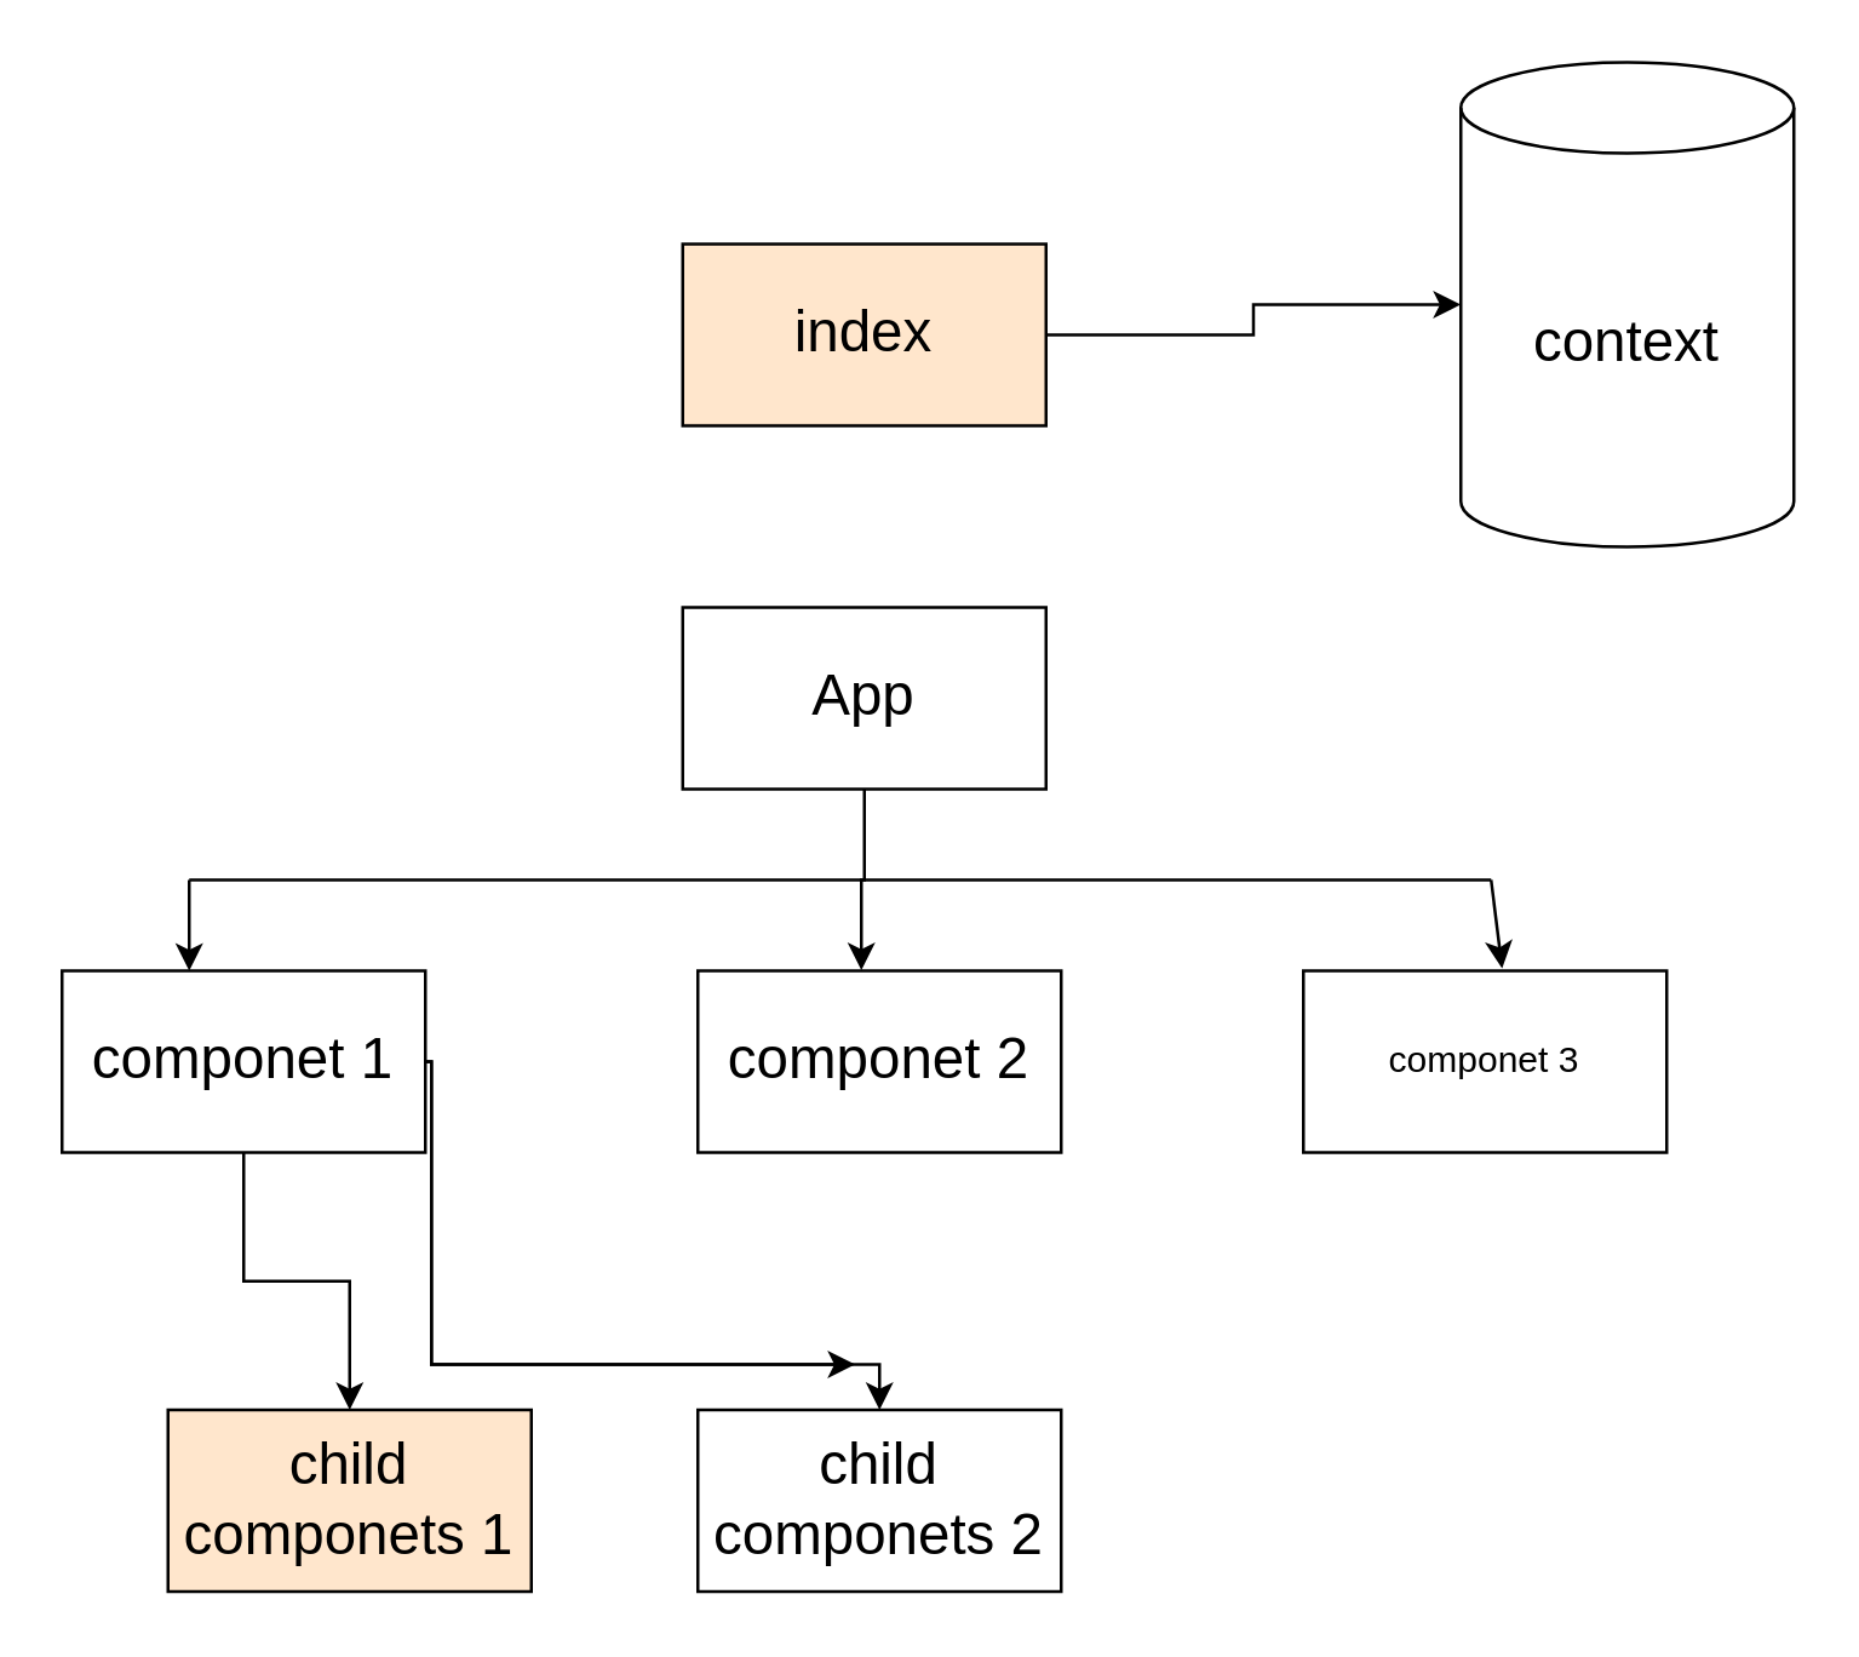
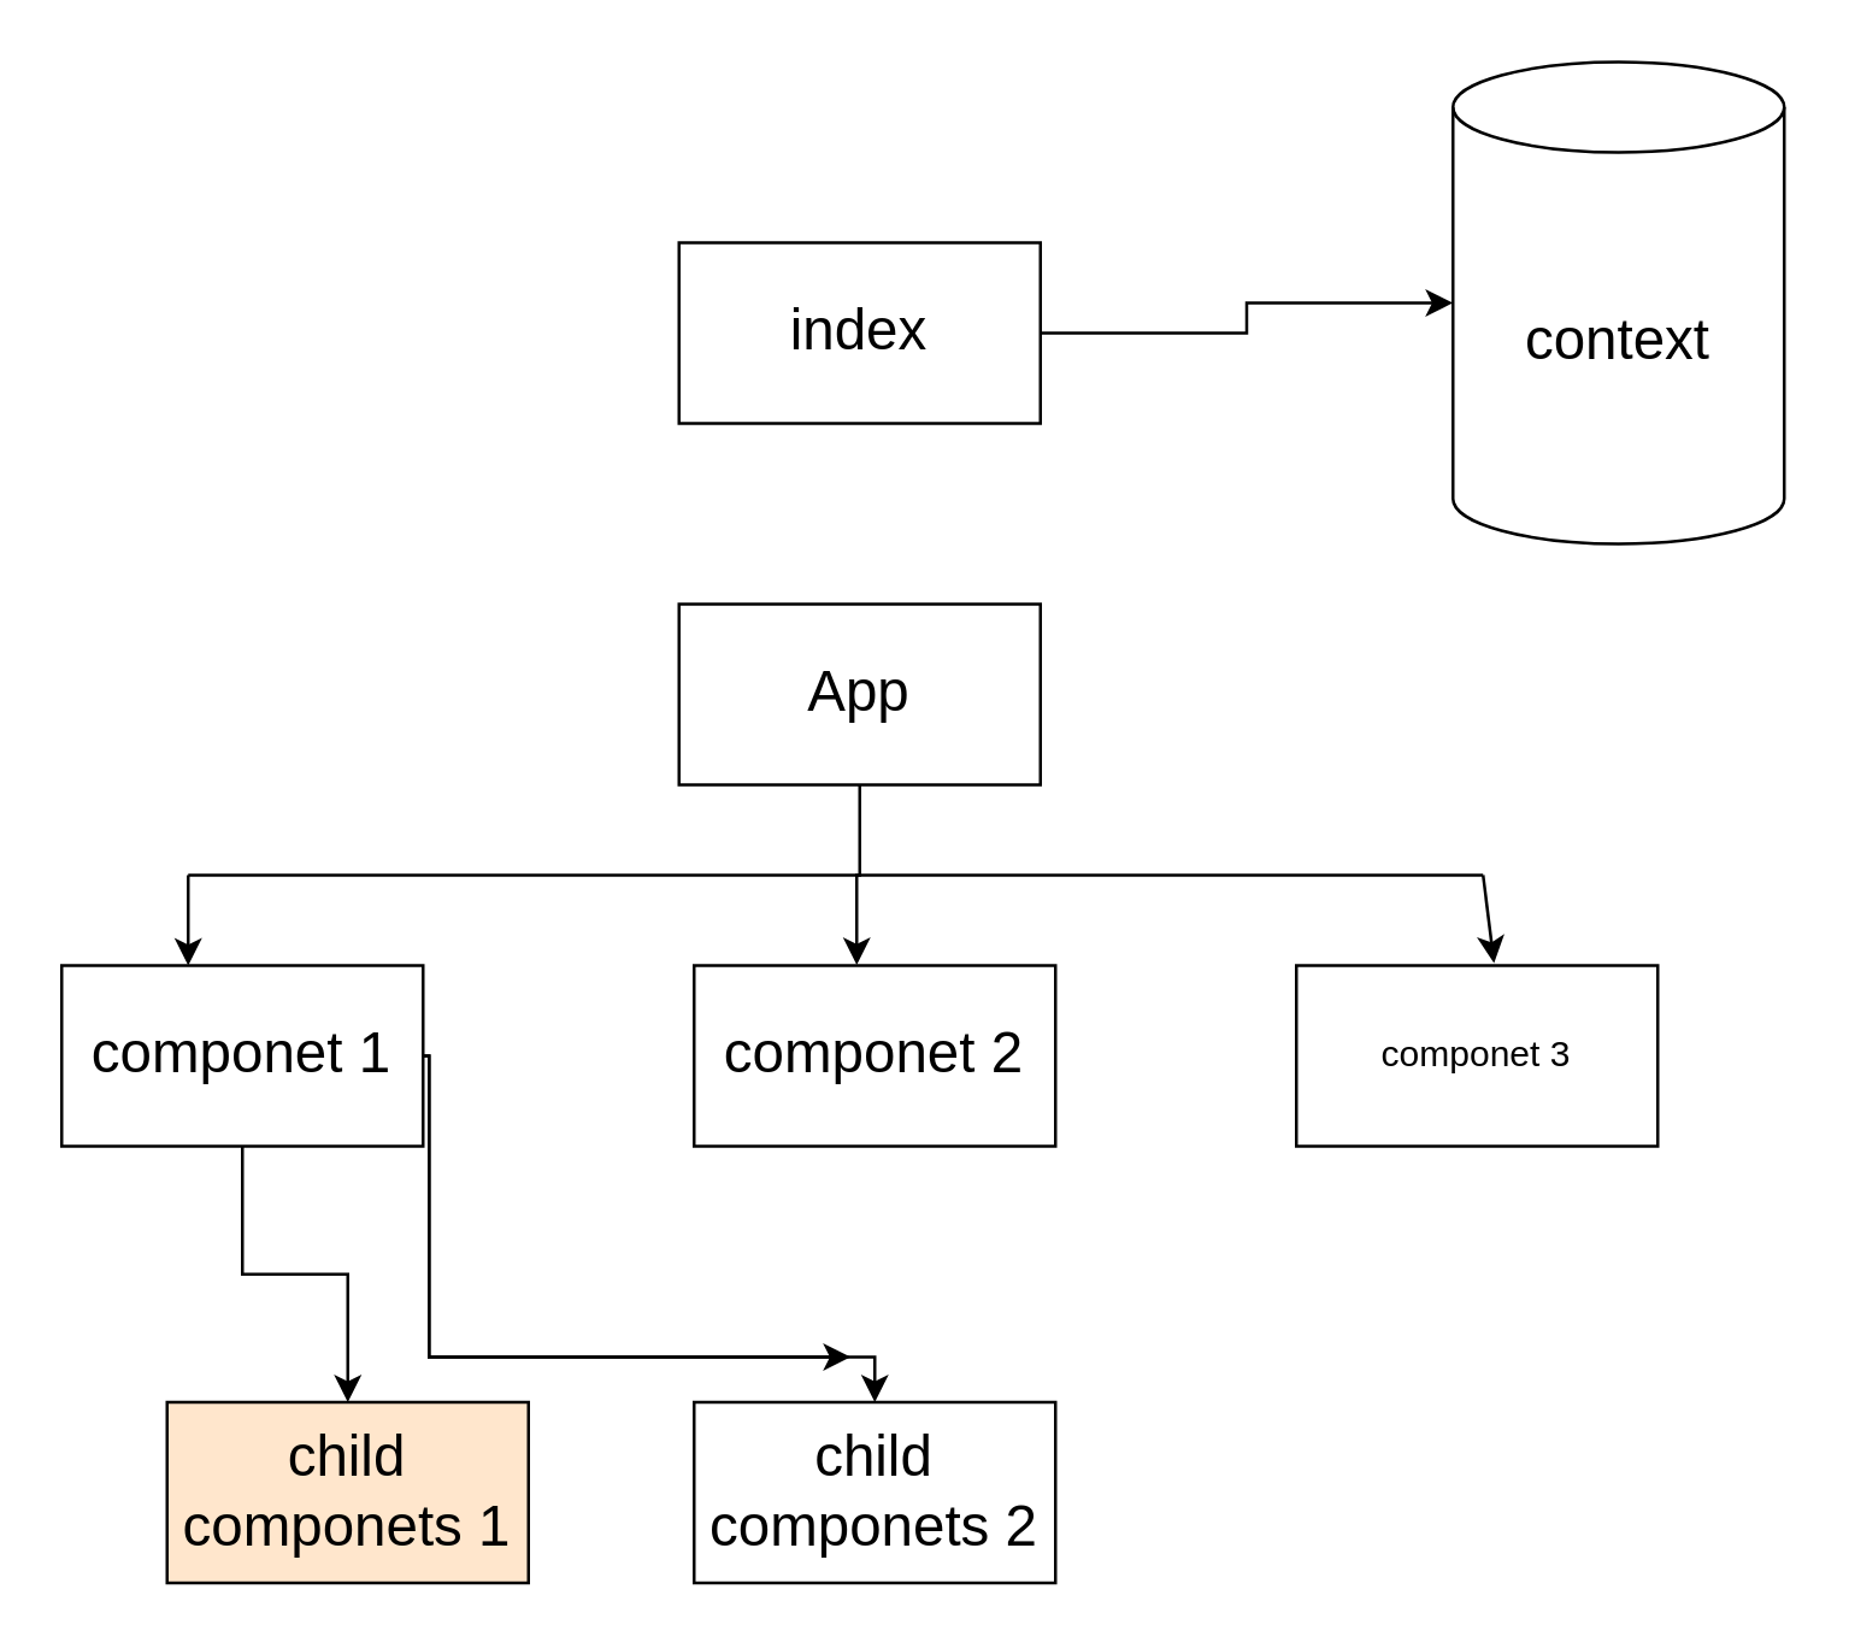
  <mxCell id="0" />
  <mxCell id="1" parent="0" />
  <mxCell id="2" value="context" style="shape=cylinder3;whiteSpace=wrap;html=1;boundedLbl=1;backgroundOutline=1;size=15;fontSize=19;" vertex="1" parent="1"><mxGeometry x="482" y="20" width="110" height="160" as="geometry" /></mxCell>
  <mxCell id="3" style="edgeStyle=orthogonalEdgeStyle;rounded=0;orthogonalLoop=1;jettySize=auto;html=1;exitX=0.5;exitY=1;exitDx=0;exitDy=0;entryX=0.45;entryY=-0.003;entryDx=0;entryDy=0;entryPerimeter=0;fontSize=19;" edge="1" parent="1" source="4" target="10"><mxGeometry relative="1" as="geometry"><mxPoint x="285" y="300" as="targetPoint" /></mxGeometry></mxCell>
  <mxCell id="4" value="App" style="rounded=0;whiteSpace=wrap;html=1;fontSize=19;" vertex="1" parent="1"><mxGeometry x="225" y="200" width="120" height="60" as="geometry" /></mxCell>
  <mxCell id="5" style="edgeStyle=orthogonalEdgeStyle;rounded=0;orthogonalLoop=1;jettySize=auto;html=1;fontSize=19;" edge="1" parent="1" source="6" target="2"><mxGeometry relative="1" as="geometry" /></mxCell>
- <mxCell id="6" value="index" style="rounded=0;whiteSpace=wrap;html=1;fontSize=19;fillColor=#ffe6cc;" vertex="1" parent="1"><mxGeometry x="225" y="80" width="120" height="60" as="geometry" /></mxCell>
+ <mxCell id="6" value="index" style="rounded=0;whiteSpace=wrap;html=1;fontSize=19;" vertex="1" parent="1"><mxGeometry x="225" y="80" width="120" height="60" as="geometry" /></mxCell>
  <mxCell id="7" style="edgeStyle=orthogonalEdgeStyle;rounded=0;orthogonalLoop=1;jettySize=auto;html=1;fontSize=19;" edge="1" parent="1" source="9" target="12"><mxGeometry relative="1" as="geometry" /></mxCell>
  <mxCell id="8" style="edgeStyle=orthogonalEdgeStyle;rounded=0;orthogonalLoop=1;jettySize=auto;html=1;fontSize=19;" edge="1" parent="1" source="9"><mxGeometry relative="1" as="geometry"><mxPoint x="282" y="450" as="targetPoint" /><Array as="points"><mxPoint x="142" y="350" /><mxPoint x="142" y="450" /></Array></mxGeometry></mxCell>
  <mxCell id="9" value="componet 1" style="rounded=0;whiteSpace=wrap;html=1;fontSize=19;" vertex="1" parent="1"><mxGeometry x="20" y="320" width="120" height="60" as="geometry" /></mxCell>
  <mxCell id="10" value="&lt;span style=&quot;font-size: 19px;&quot;&gt;componet 2&lt;br style=&quot;font-size: 19px;&quot;&gt;&lt;/span&gt;" style="rounded=0;whiteSpace=wrap;html=1;fontSize=19;" vertex="1" parent="1"><mxGeometry x="230" y="320" width="120" height="60" as="geometry" /></mxCell>
  <mxCell id="11" value="&lt;span style=&quot;&quot;&gt;componet 3&lt;br&gt;&lt;/span&gt;" style="rounded=0;whiteSpace=wrap;html=1;" vertex="1" parent="1"><mxGeometry x="430" y="320" width="120" height="60" as="geometry" /></mxCell>
  <mxCell id="12" value="child componets 1" style="rounded=0;whiteSpace=wrap;html=1;fontSize=19;fillColor=#ffe6cc;" vertex="1" parent="1"><mxGeometry x="55" y="465" width="120" height="60" as="geometry" /></mxCell>
  <mxCell id="13" value="&lt;span style=&quot;font-size: 19px;&quot;&gt;child componets 2&lt;/span&gt;" style="rounded=0;whiteSpace=wrap;html=1;fontSize=19;" vertex="1" parent="1"><mxGeometry x="230" y="465" width="120" height="60" as="geometry" /></mxCell>
  <mxCell id="14" value="" style="endArrow=none;html=1;rounded=0;fontSize=19;" edge="1" parent="1"><mxGeometry width="50" height="50" relative="1" as="geometry"><mxPoint x="62" y="290" as="sourcePoint" /><mxPoint x="492" y="290" as="targetPoint" /></mxGeometry></mxCell>
  <mxCell id="15" value="" style="endArrow=classic;html=1;rounded=0;entryX=0.35;entryY=0;entryDx=0;entryDy=0;entryPerimeter=0;fontSize=19;" edge="1" parent="1" target="9"><mxGeometry width="50" height="50" relative="1" as="geometry"><mxPoint x="62" y="290" as="sourcePoint" /><mxPoint x="202" y="400" as="targetPoint" /></mxGeometry></mxCell>
  <mxCell id="16" value="" style="endArrow=classic;html=1;rounded=0;entryX=0.547;entryY=-0.013;entryDx=0;entryDy=0;entryPerimeter=0;fontSize=19;" edge="1" parent="1" target="11"><mxGeometry width="50" height="50" relative="1" as="geometry"><mxPoint x="492" y="290" as="sourcePoint" /><mxPoint x="522" y="420" as="targetPoint" /></mxGeometry></mxCell>
  <mxCell id="17" style="edgeStyle=orthogonalEdgeStyle;rounded=0;orthogonalLoop=1;jettySize=auto;html=1;fontSize=19;" edge="1" parent="1" source="9" target="13"><mxGeometry relative="1" as="geometry"><mxPoint x="282" y="450" as="targetPoint" /><Array as="points"><mxPoint x="142" y="350" /><mxPoint x="142" y="450" /><mxPoint x="290" y="450" /></Array></mxGeometry></mxCell>
